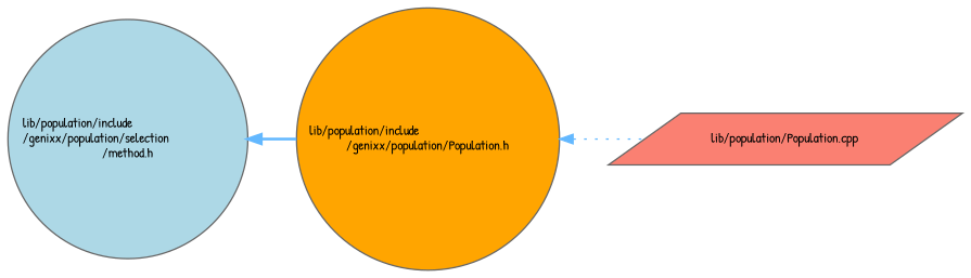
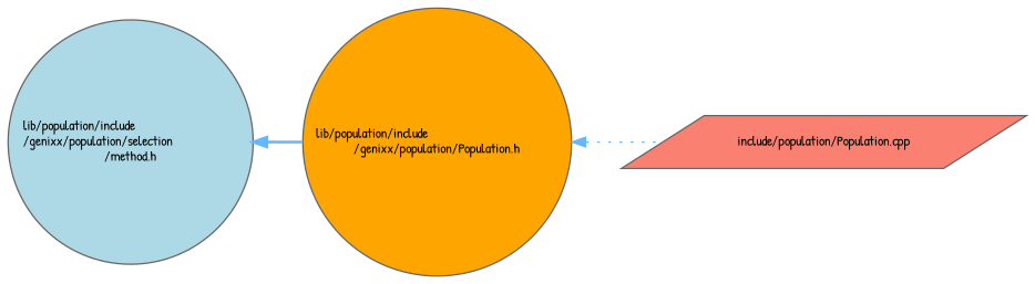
  digraph {
    rankdir=LR
    fontname="Patrick Hand"
    node [color=grey40 fontname="Patrick Hand" fontsize=10 shape=circle style=filled]
    edge [color=steelblue1 dir=back fontname="Patrick Hand" fontsize=10 labelfontname=Helvetica labelfontsize=10]
    n1 [color=gray40 fillcolor=lightblue fontcolor=black height=0.2 label="lib/population/include\l/genixx/population/selection\l/method.h" width=0.4]
    n2 [fillcolor=orange height=0.2 label="lib/population/include\l/genixx/population/Population.h" width=0.4]
-   n3 [fillcolor=salmon height=0.2 label="lib/population/Population.cpp" shape=parallelogram width=0.4]
+   n3 [fillcolor=salmon height=0.2 label="include/population/Population.cpp" shape=parallelogram width=0.4]
    n1 -> n2 [style=bold]
    n2 -> n3 [style=dotted]
  }
